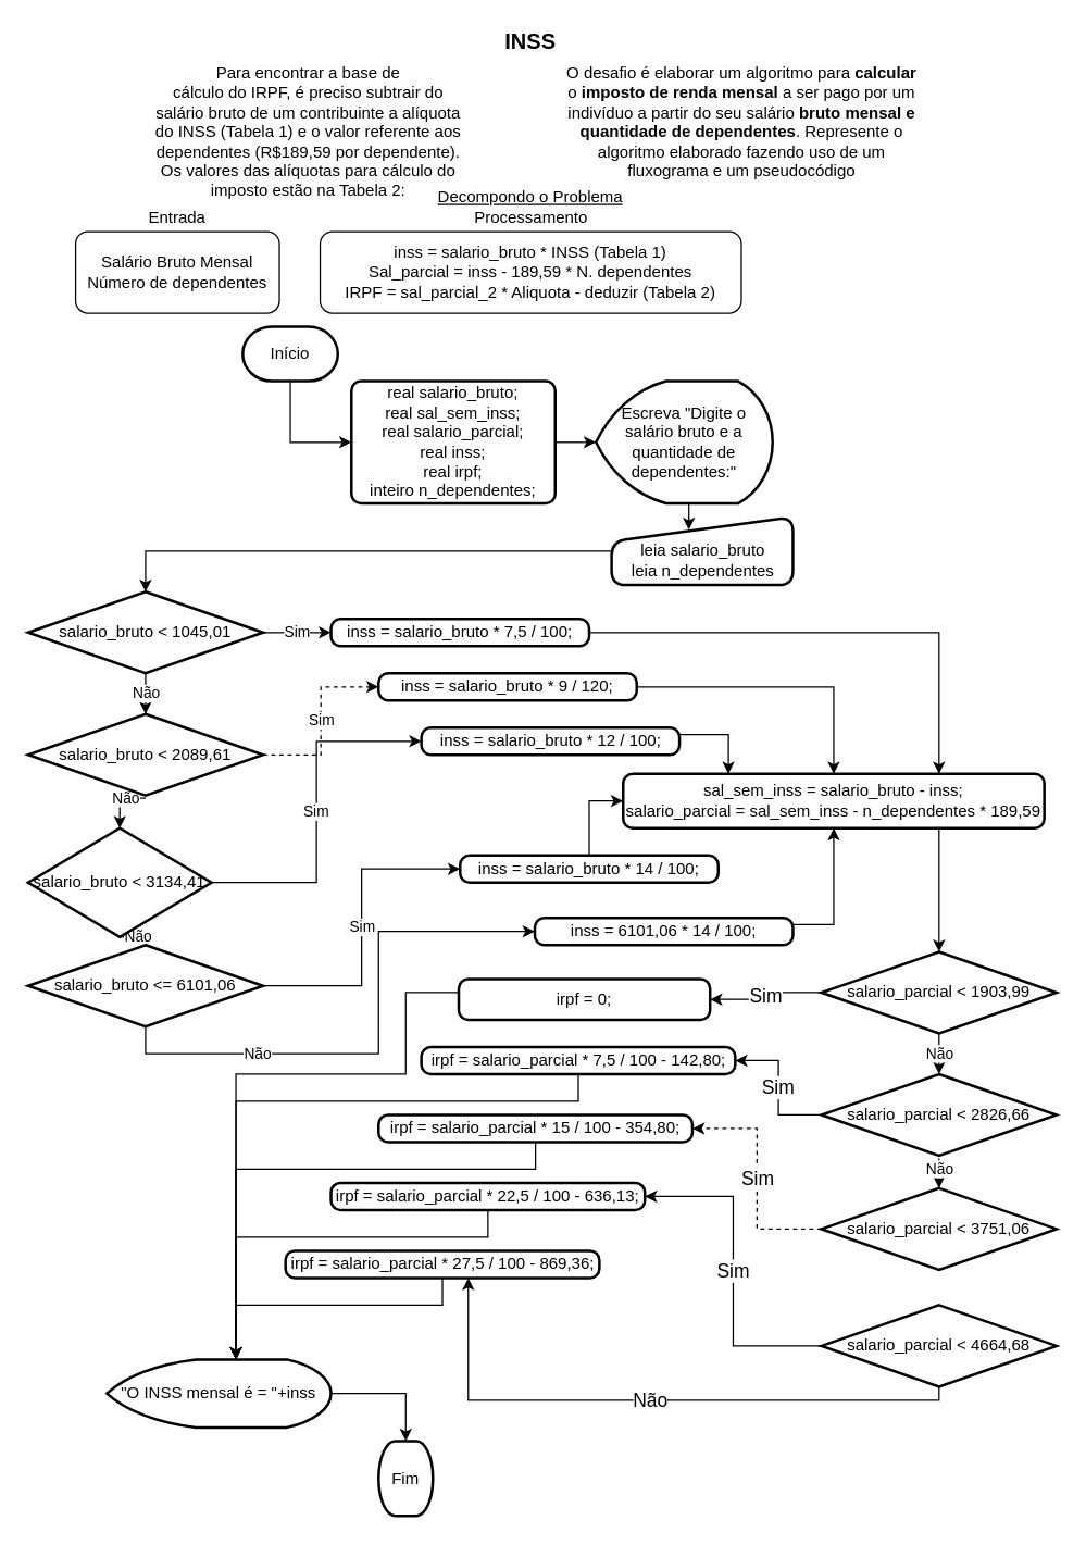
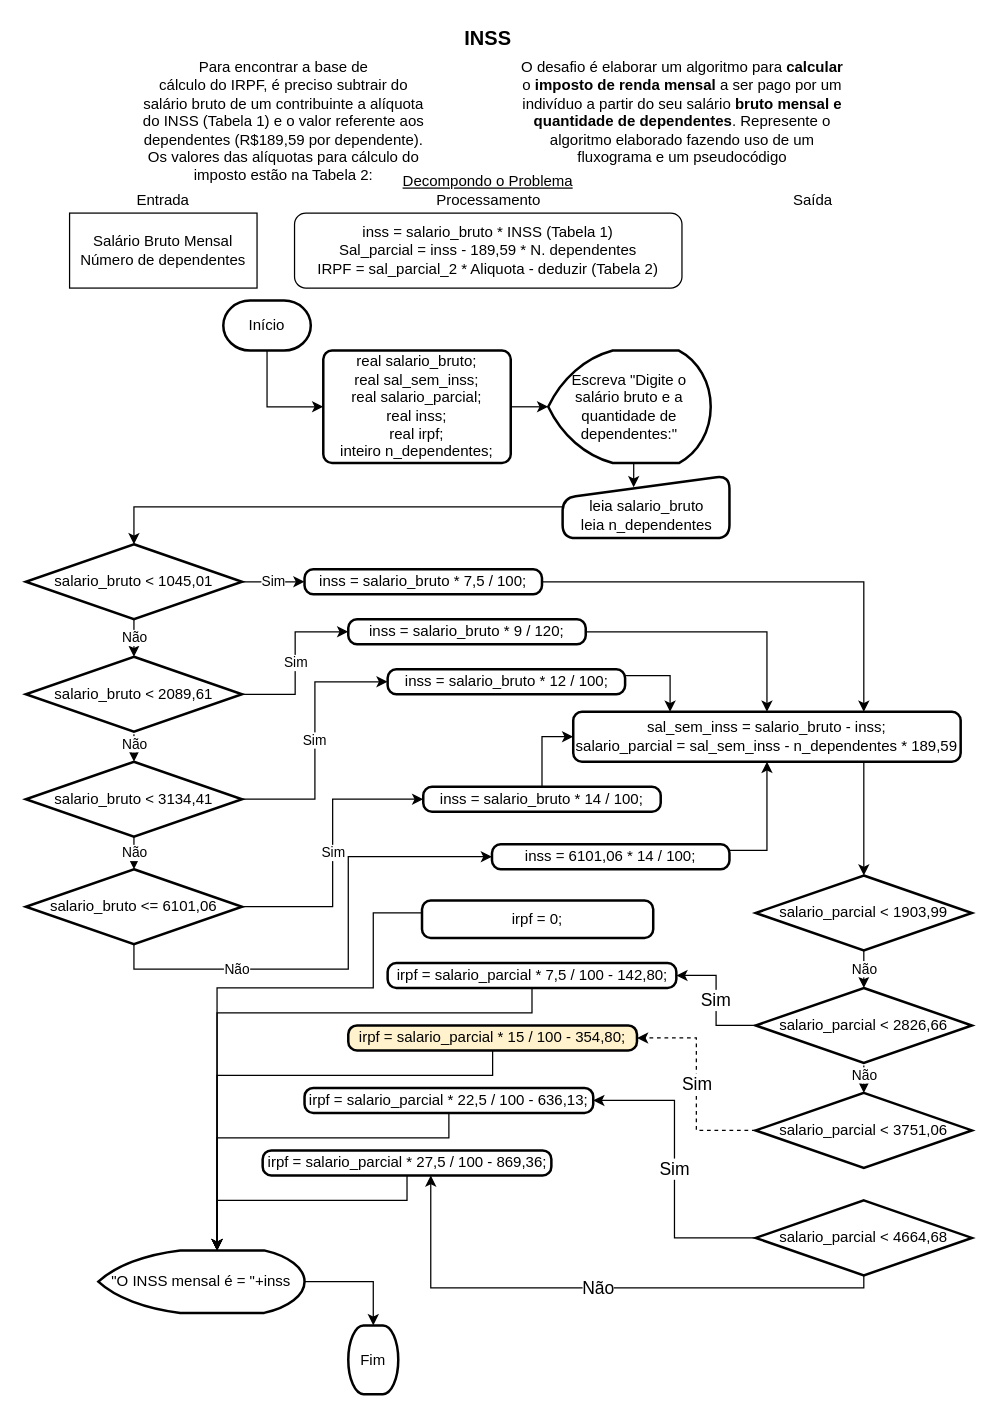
  <mxCell id="0" />
  <mxCell id="1" parent="0" />
  <mxCell id="2" value="Para encontrar a base de&lt;br&gt;cálculo do IRPF, é preciso subtrair do&lt;br&gt;salário bruto de um contribuinte a&amp;nbsp;alíquota&lt;br&gt;do INSS (Tabela 1) e o valor referente aos&lt;br&gt;dependentes (R$189,59 por&amp;nbsp;dependente).&lt;br&gt;Os valores das alíquotas para cálculo do&lt;br&gt;imposto estão na Tabela 2:" style="text;html=1;align=center;" vertex="1" parent="1"><mxGeometry x="110" y="40" width="232.5" height="110" as="geometry" /></mxCell>
- <mxCell id="3" value="Salário Bruto Mensal&lt;br&gt;Número de dependentes" style="rounded=1;whiteSpace=wrap;html=1;" vertex="1" parent="1"><mxGeometry x="55" y="170" width="150" height="60" as="geometry" /></mxCell>
+ <mxCell id="3" value="Salário Bruto Mensal&lt;br&gt;Número de dependentes" style="whiteSpace=wrap;html=1;rounded=0;" vertex="1" parent="1"><mxGeometry x="55" y="170" width="150" height="60" as="geometry" /></mxCell>
  <mxCell id="4" value="Decompondo o Problema" style="text;html=1;strokeColor=none;fillColor=none;align=center;verticalAlign=middle;whiteSpace=wrap;rounded=0;fontStyle=4" vertex="1" parent="1"><mxGeometry x="315" y="130" width="150" height="30" as="geometry" /></mxCell>
  <mxCell id="5" value="O desafio é elaborar um algoritmo para &lt;b&gt;calcular&lt;/b&gt;&lt;br&gt;o &lt;b&gt;imposto de renda&amp;nbsp;mensal&lt;/b&gt; a ser pago por um&lt;br&gt;indivíduo a partir do seu salário &lt;b&gt;bruto mensal e&lt;br&gt;quantidade de dependentes&lt;/b&gt;. Represente o&lt;br&gt;algoritmo elaborado fazendo uso de um&lt;br&gt;fluxograma e um pseudocódigo" style="text;html=1;align=center;" vertex="1" parent="1"><mxGeometry x="410" y="40" width="270" height="100" as="geometry" /></mxCell>
  <mxCell id="6" value="Entrada" style="text;html=1;strokeColor=none;fillColor=none;align=center;verticalAlign=middle;whiteSpace=wrap;rounded=0;" vertex="1" parent="1"><mxGeometry x="100" y="150" width="60" height="20" as="geometry" /></mxCell>
  <mxCell id="7" value="inss = salario_bruto * INSS (Tabela 1)&lt;br&gt;Sal_parcial = inss - 189,59 * N. dependentes&lt;br&gt;IRPF = sal_parcial_2 * Aliquota - deduzir (Tabela 2)" style="rounded=1;whiteSpace=wrap;html=1;" vertex="1" parent="1"><mxGeometry x="235" y="170" width="310" height="60" as="geometry" /></mxCell>
  <mxCell id="8" value="Processamento" style="text;html=1;strokeColor=none;fillColor=none;align=center;verticalAlign=middle;whiteSpace=wrap;rounded=0;" vertex="1" parent="1"><mxGeometry x="342.5" y="150" width="95" height="20" as="geometry" /></mxCell>
+ <mxCell id="9" value="Saída" style="text;html=1;strokeColor=none;fillColor=none;align=center;verticalAlign=middle;whiteSpace=wrap;rounded=0;" vertex="1" parent="1"><mxGeometry x="620" y="150" width="60" height="20" as="geometry" /></mxCell>
  <mxCell id="10" value="INSS" style="text;html=1;strokeColor=none;fillColor=none;align=center;verticalAlign=middle;whiteSpace=wrap;rounded=0;fontStyle=1;fontSize=16;" vertex="1" parent="1"><mxGeometry x="370" y="20" width="40" height="20" as="geometry" /></mxCell>
  <mxCell id="11" style="edgeStyle=orthogonalEdgeStyle;rounded=0;orthogonalLoop=1;jettySize=auto;html=1;exitX=0.5;exitY=1;exitDx=0;exitDy=0;exitPerimeter=0;entryX=0;entryY=0.5;entryDx=0;entryDy=0;" edge="1" parent="1" source="12" target="14"><mxGeometry relative="1" as="geometry" /></mxCell>
  <mxCell id="12" value="Início" style="strokeWidth=2;html=1;shape=mxgraph.flowchart.terminator;whiteSpace=wrap;align=center;" vertex="1" parent="1"><mxGeometry x="178" y="240" width="70" height="40" as="geometry" /></mxCell>
  <mxCell id="13" style="edgeStyle=orthogonalEdgeStyle;rounded=0;orthogonalLoop=1;jettySize=auto;html=1;exitX=1;exitY=0.5;exitDx=0;exitDy=0;entryX=0;entryY=0.5;entryDx=0;entryDy=0;entryPerimeter=0;" edge="1" parent="1" source="14" target="18"><mxGeometry relative="1" as="geometry" /></mxCell>
  <mxCell id="14" value="real salario_bruto;&lt;br&gt;real sal_sem_inss;&lt;br&gt;real salario_parcial;&lt;br&gt;real inss;&lt;br&gt;real irpf;&lt;br&gt;inteiro n_dependentes;" style="rounded=1;whiteSpace=wrap;html=1;absoluteArcSize=1;arcSize=14;strokeWidth=2;align=center;" vertex="1" parent="1"><mxGeometry x="258" y="280" width="150" height="90" as="geometry" /></mxCell>
  <mxCell id="15" style="edgeStyle=orthogonalEdgeStyle;rounded=0;orthogonalLoop=1;jettySize=auto;html=1;exitX=0;exitY=0.5;exitDx=0;exitDy=0;entryX=0.5;entryY=0;entryDx=0;entryDy=0;entryPerimeter=0;fontSize=14;" edge="1" parent="1" source="16" target="21"><mxGeometry relative="1" as="geometry"><mxPoint x="443" y="410" as="sourcePoint" /></mxGeometry></mxCell>
  <mxCell id="16" value="&lt;br&gt;leia salario_bruto&lt;br&gt;leia n_dependentes" style="html=1;strokeWidth=2;shape=manualInput;whiteSpace=wrap;rounded=1;size=18;arcSize=21;align=center;" vertex="1" parent="1"><mxGeometry x="449.5" y="380" width="133.5" height="50" as="geometry" /></mxCell>
  <mxCell id="17" style="edgeStyle=orthogonalEdgeStyle;rounded=0;orthogonalLoop=1;jettySize=auto;html=1;exitX=0.5;exitY=1;exitDx=0;exitDy=0;exitPerimeter=0;entryX=0.426;entryY=0.188;entryDx=0;entryDy=0;entryPerimeter=0;" edge="1" parent="1" target="16"><mxGeometry relative="1" as="geometry"><mxPoint x="503" y="360" as="sourcePoint" /></mxGeometry></mxCell>
  <mxCell id="18" value="Escreva &quot;Digite o salário bruto e a quantidade de dependentes:&quot;" style="strokeWidth=2;html=1;shape=mxgraph.flowchart.display;whiteSpace=wrap;align=center;" vertex="1" parent="1"><mxGeometry x="438" y="280" width="130" height="90" as="geometry" /></mxCell>
  <mxCell id="19" value="Sim" style="edgeStyle=orthogonalEdgeStyle;rounded=0;orthogonalLoop=1;jettySize=auto;html=1;exitX=1;exitY=0.5;exitDx=0;exitDy=0;exitPerimeter=0;entryX=0;entryY=0.5;entryDx=0;entryDy=0;" edge="1" parent="1" source="21" target="23"><mxGeometry relative="1" as="geometry" /></mxCell>
  <mxCell id="20" value="Não" style="edgeStyle=orthogonalEdgeStyle;rounded=0;orthogonalLoop=1;jettySize=auto;html=1;exitX=0.5;exitY=1;exitDx=0;exitDy=0;exitPerimeter=0;entryX=0.5;entryY=0;entryDx=0;entryDy=0;entryPerimeter=0;" edge="1" parent="1" source="21"><mxGeometry relative="1" as="geometry"><mxPoint x="106.5" y="525" as="targetPoint" /></mxGeometry></mxCell>
  <mxCell id="21" value="salario_bruto &amp;lt; 1045,01" style="strokeWidth=2;html=1;shape=mxgraph.flowchart.decision;whiteSpace=wrap;align=center;" vertex="1" parent="1"><mxGeometry x="20" y="435" width="173" height="60" as="geometry" /></mxCell>
  <mxCell id="22" style="edgeStyle=orthogonalEdgeStyle;rounded=0;orthogonalLoop=1;jettySize=auto;html=1;exitX=1;exitY=0.5;exitDx=0;exitDy=0;entryX=0.75;entryY=0;entryDx=0;entryDy=0;fontSize=14;" edge="1" parent="1" source="23" target="42"><mxGeometry relative="1" as="geometry" /></mxCell>
  <mxCell id="23" value="inss = salario_bruto * 7,5 / 100;" style="rounded=1;whiteSpace=wrap;html=1;absoluteArcSize=1;arcSize=14;strokeWidth=2;align=center;" vertex="1" parent="1"><mxGeometry x="243" y="455" width="190" height="20" as="geometry" /></mxCell>
- <mxCell id="24" value="Sim" style="edgeStyle=orthogonalEdgeStyle;rounded=0;orthogonalLoop=1;jettySize=auto;html=1;exitX=1;exitY=0.5;exitDx=0;exitDy=0;exitPerimeter=0;entryX=0;entryY=0.5;entryDx=0;entryDy=0;dashed=1;" edge="1" parent="1" source="26" target="28"><mxGeometry relative="1" as="geometry" /></mxCell>
+ <mxCell id="24" value="Sim" style="edgeStyle=orthogonalEdgeStyle;rounded=0;orthogonalLoop=1;jettySize=auto;html=1;exitX=1;exitY=0.5;exitDx=0;exitDy=0;exitPerimeter=0;entryX=0;entryY=0.5;entryDx=0;entryDy=0;" edge="1" parent="1" source="26" target="28"><mxGeometry relative="1" as="geometry" /></mxCell>
  <mxCell id="25" value="Não" style="edgeStyle=orthogonalEdgeStyle;rounded=0;orthogonalLoop=1;jettySize=auto;html=1;exitX=0.5;exitY=1;exitDx=0;exitDy=0;exitPerimeter=0;entryX=0.5;entryY=0;entryDx=0;entryDy=0;entryPerimeter=0;" edge="1" parent="1" target="31"><mxGeometry x="-0.273" relative="1" as="geometry"><mxPoint x="106.5" y="587" as="sourcePoint" /><mxPoint as="offset" /></mxGeometry></mxCell>
  <mxCell id="26" value="salario_bruto &amp;lt; 2089,61" style="strokeWidth=2;html=1;shape=mxgraph.flowchart.decision;whiteSpace=wrap;align=center;" vertex="1" parent="1"><mxGeometry x="20" y="525" width="173" height="60" as="geometry" /></mxCell>
  <mxCell id="27" style="edgeStyle=orthogonalEdgeStyle;rounded=0;orthogonalLoop=1;jettySize=auto;html=1;exitX=1;exitY=0.5;exitDx=0;exitDy=0;fontSize=14;" edge="1" parent="1" source="28" target="42"><mxGeometry relative="1" as="geometry" /></mxCell>
  <mxCell id="28" value="inss = salario_bruto * 9 / 120;" style="rounded=1;whiteSpace=wrap;html=1;absoluteArcSize=1;arcSize=14;strokeWidth=2;align=center;" vertex="1" parent="1"><mxGeometry x="278" y="495" width="190" height="20" as="geometry" /></mxCell>
  <mxCell id="29" value="Sim" style="edgeStyle=orthogonalEdgeStyle;rounded=0;orthogonalLoop=1;jettySize=auto;html=1;exitX=1;exitY=0.5;exitDx=0;exitDy=0;exitPerimeter=0;entryX=0;entryY=0.5;entryDx=0;entryDy=0;" edge="1" source="31" target="33" parent="1"><mxGeometry relative="1" as="geometry" /></mxCell>
  <mxCell id="30" value="Não" style="edgeStyle=orthogonalEdgeStyle;rounded=0;orthogonalLoop=1;jettySize=auto;html=1;exitX=0.5;exitY=1;exitDx=0;exitDy=0;exitPerimeter=0;entryX=0.5;entryY=0;entryDx=0;entryDy=0;entryPerimeter=0;" edge="1" parent="1" source="31" target="36"><mxGeometry relative="1" as="geometry" /></mxCell>
- <mxCell id="31" value="salario_bruto &amp;lt; 3134,41" style="strokeWidth=2;html=1;shape=mxgraph.flowchart.decision;whiteSpace=wrap;align=center;" vertex="1" parent="1"><mxGeometry x="20" y="609" width="135" height="80" as="geometry" /></mxCell>
+ <mxCell id="31" value="salario_bruto &amp;lt; 3134,41" style="strokeWidth=2;html=1;shape=mxgraph.flowchart.decision;whiteSpace=wrap;align=center;" vertex="1" parent="1"><mxGeometry x="20" y="609" width="173" height="60" as="geometry" /></mxCell>
  <mxCell id="32" style="edgeStyle=orthogonalEdgeStyle;rounded=0;orthogonalLoop=1;jettySize=auto;html=1;exitX=1;exitY=0.25;exitDx=0;exitDy=0;entryX=0.25;entryY=0;entryDx=0;entryDy=0;fontSize=14;" edge="1" parent="1" source="33" target="42"><mxGeometry relative="1" as="geometry" /></mxCell>
  <mxCell id="33" value="inss = salario_bruto * 12 / 100;" style="rounded=1;whiteSpace=wrap;html=1;absoluteArcSize=1;arcSize=14;strokeWidth=2;align=center;" vertex="1" parent="1"><mxGeometry x="309.5" y="535" width="190" height="20" as="geometry" /></mxCell>
  <mxCell id="34" value="Sim" style="edgeStyle=orthogonalEdgeStyle;rounded=0;orthogonalLoop=1;jettySize=auto;html=1;exitX=1;exitY=0.5;exitDx=0;exitDy=0;exitPerimeter=0;entryX=0;entryY=0.5;entryDx=0;entryDy=0;" edge="1" source="36" target="38" parent="1"><mxGeometry relative="1" as="geometry" /></mxCell>
  <mxCell id="35" value="Não" style="edgeStyle=orthogonalEdgeStyle;rounded=0;orthogonalLoop=1;jettySize=auto;html=1;exitX=0.5;exitY=1;exitDx=0;exitDy=0;exitPerimeter=0;entryX=0;entryY=0.5;entryDx=0;entryDy=0;" edge="1" parent="1" source="36" target="40"><mxGeometry x="-0.488" relative="1" as="geometry"><Array as="points"><mxPoint x="107" y="775" /><mxPoint x="278" y="775" /><mxPoint x="278" y="685" /></Array><mxPoint as="offset" /></mxGeometry></mxCell>
  <mxCell id="36" value="salario_bruto &amp;lt;= 6101,06" style="strokeWidth=2;html=1;shape=mxgraph.flowchart.decision;whiteSpace=wrap;align=center;" vertex="1" parent="1"><mxGeometry x="20" y="695" width="173" height="60" as="geometry" /></mxCell>
  <mxCell id="37" style="edgeStyle=orthogonalEdgeStyle;rounded=0;orthogonalLoop=1;jettySize=auto;html=1;exitX=0.5;exitY=0;exitDx=0;exitDy=0;entryX=0;entryY=0.5;entryDx=0;entryDy=0;fontSize=14;" edge="1" parent="1" source="38" target="42"><mxGeometry relative="1" as="geometry" /></mxCell>
  <mxCell id="38" value="inss = salario_bruto * 14 / 100;" style="rounded=1;whiteSpace=wrap;html=1;absoluteArcSize=1;arcSize=14;strokeWidth=2;align=center;" vertex="1" parent="1"><mxGeometry x="338" y="629" width="190" height="20" as="geometry" /></mxCell>
  <mxCell id="39" style="edgeStyle=orthogonalEdgeStyle;rounded=0;orthogonalLoop=1;jettySize=auto;html=1;exitX=1;exitY=0.25;exitDx=0;exitDy=0;entryX=0.5;entryY=1;entryDx=0;entryDy=0;fontSize=14;" edge="1" parent="1" source="40" target="42"><mxGeometry relative="1" as="geometry" /></mxCell>
  <mxCell id="40" value="inss = 6101,06 * 14 / 100;" style="rounded=1;whiteSpace=wrap;html=1;absoluteArcSize=1;arcSize=14;strokeWidth=2;align=center;" vertex="1" parent="1"><mxGeometry x="393" y="675" width="190" height="20" as="geometry" /></mxCell>
  <mxCell id="41" style="edgeStyle=orthogonalEdgeStyle;rounded=0;orthogonalLoop=1;jettySize=auto;html=1;exitX=0.75;exitY=1;exitDx=0;exitDy=0;entryX=0.5;entryY=0;entryDx=0;entryDy=0;entryPerimeter=0;fontSize=14;" edge="1" parent="1" source="42" target="45"><mxGeometry relative="1" as="geometry" /></mxCell>
  <mxCell id="42" value="sal_sem_inss = salario_bruto - inss;&lt;br&gt;salario_parcial = sal_sem_inss - n_dependentes * 189,59" style="rounded=1;whiteSpace=wrap;html=1;absoluteArcSize=1;arcSize=14;strokeWidth=2;align=center;" vertex="1" parent="1"><mxGeometry x="458" y="569" width="310" height="40" as="geometry" /></mxCell>
  <mxCell id="43" value="Não" style="edgeStyle=orthogonalEdgeStyle;rounded=0;orthogonalLoop=1;jettySize=auto;html=1;exitX=0.5;exitY=1;exitDx=0;exitDy=0;exitPerimeter=0;entryX=0.5;entryY=0;entryDx=0;entryDy=0;entryPerimeter=0;" edge="1" source="45" parent="1"><mxGeometry relative="1" as="geometry"><mxPoint x="690.5" y="790" as="targetPoint" /></mxGeometry></mxCell>
- <mxCell id="44" value="Sim" style="edgeStyle=orthogonalEdgeStyle;rounded=0;orthogonalLoop=1;jettySize=auto;html=1;exitX=0;exitY=0.5;exitDx=0;exitDy=0;exitPerimeter=0;entryX=1;entryY=0.5;entryDx=0;entryDy=0;fontSize=14;" edge="1" parent="1" source="45" target="55"><mxGeometry relative="1" as="geometry" /></mxCell>
  <mxCell id="45" value="salario_parcial &amp;lt; 1903,99" style="strokeWidth=2;html=1;shape=mxgraph.flowchart.decision;whiteSpace=wrap;align=center;" vertex="1" parent="1"><mxGeometry x="604" y="700" width="173" height="60" as="geometry" /></mxCell>
  <mxCell id="46" value="Não" style="edgeStyle=orthogonalEdgeStyle;rounded=0;orthogonalLoop=1;jettySize=auto;html=1;exitX=0.5;exitY=1;exitDx=0;exitDy=0;exitPerimeter=0;entryX=0.5;entryY=0;entryDx=0;entryDy=0;entryPerimeter=0;" edge="1" target="50" parent="1"><mxGeometry x="-0.273" relative="1" as="geometry"><mxPoint x="690.5" y="852" as="sourcePoint" /><mxPoint as="offset" /></mxGeometry></mxCell>
  <mxCell id="47" value="Sim" style="edgeStyle=orthogonalEdgeStyle;rounded=0;orthogonalLoop=1;jettySize=auto;html=1;exitX=0;exitY=0.5;exitDx=0;exitDy=0;exitPerimeter=0;entryX=1;entryY=0.5;entryDx=0;entryDy=0;fontSize=14;" edge="1" parent="1" source="48" target="57"><mxGeometry relative="1" as="geometry" /></mxCell>
  <mxCell id="48" value="salario_parcial &amp;lt; 2826,66" style="strokeWidth=2;html=1;shape=mxgraph.flowchart.decision;whiteSpace=wrap;align=center;" vertex="1" parent="1"><mxGeometry x="604" y="790" width="173" height="60" as="geometry" /></mxCell>
  <mxCell id="49" value="Sim" style="edgeStyle=orthogonalEdgeStyle;rounded=0;orthogonalLoop=1;jettySize=auto;html=1;exitX=0;exitY=0.5;exitDx=0;exitDy=0;exitPerimeter=0;entryX=1;entryY=0.5;entryDx=0;entryDy=0;fontSize=14;dashed=1;" edge="1" parent="1" source="50" target="59"><mxGeometry relative="1" as="geometry" /></mxCell>
  <mxCell id="50" value="salario_parcial &amp;lt; 3751,06" style="strokeWidth=2;html=1;shape=mxgraph.flowchart.decision;whiteSpace=wrap;align=center;" vertex="1" parent="1"><mxGeometry x="604" y="874" width="173" height="60" as="geometry" /></mxCell>
  <mxCell id="51" value="Sim" style="edgeStyle=orthogonalEdgeStyle;rounded=0;orthogonalLoop=1;jettySize=auto;html=1;exitX=0;exitY=0.5;exitDx=0;exitDy=0;exitPerimeter=0;entryX=1;entryY=0.5;entryDx=0;entryDy=0;fontSize=14;" edge="1" parent="1" source="53" target="61"><mxGeometry relative="1" as="geometry" /></mxCell>
  <mxCell id="52" value="Não" style="edgeStyle=orthogonalEdgeStyle;rounded=0;orthogonalLoop=1;jettySize=auto;html=1;exitX=0.5;exitY=1;exitDx=0;exitDy=0;exitPerimeter=0;fontSize=14;" edge="1" parent="1" source="53" target="63"><mxGeometry relative="1" as="geometry"><Array as="points"><mxPoint x="691" y="1030" /><mxPoint x="344" y="1030" /></Array></mxGeometry></mxCell>
  <mxCell id="53" value="salario_parcial &amp;lt; 4664,68" style="strokeWidth=2;html=1;shape=mxgraph.flowchart.decision;whiteSpace=wrap;align=center;" vertex="1" parent="1"><mxGeometry x="604" y="960" width="173" height="60" as="geometry" /></mxCell>
  <mxCell id="54" style="edgeStyle=orthogonalEdgeStyle;rounded=0;orthogonalLoop=1;jettySize=auto;html=1;exitX=0;exitY=0.5;exitDx=0;exitDy=0;entryX=0.5;entryY=0;entryDx=0;entryDy=0;entryPerimeter=0;fontSize=14;" edge="1" parent="1" source="55"><mxGeometry relative="1" as="geometry"><mxPoint x="173" y="1000" as="targetPoint" /><Array as="points"><mxPoint x="298" y="730" /><mxPoint x="298" y="790" /><mxPoint x="173" y="790" /></Array></mxGeometry></mxCell>
  <mxCell id="55" value="irpf = 0;" style="rounded=1;whiteSpace=wrap;html=1;absoluteArcSize=1;arcSize=14;strokeWidth=2;align=center;" vertex="1" parent="1"><mxGeometry x="337" y="720" width="185" height="30" as="geometry" /></mxCell>
  <mxCell id="56" style="edgeStyle=orthogonalEdgeStyle;rounded=0;orthogonalLoop=1;jettySize=auto;html=1;exitX=0.5;exitY=1;exitDx=0;exitDy=0;fontSize=14;" edge="1" parent="1" source="57"><mxGeometry relative="1" as="geometry"><mxPoint x="173" y="1000" as="targetPoint" /><Array as="points"><mxPoint x="425" y="810" /><mxPoint x="173" y="810" /></Array></mxGeometry></mxCell>
  <mxCell id="57" value="irpf = salario_parcial * 7,5 / 100 - 142,80;" style="rounded=1;whiteSpace=wrap;html=1;absoluteArcSize=1;arcSize=14;strokeWidth=2;align=center;" vertex="1" parent="1"><mxGeometry x="309.5" y="770" width="231" height="20" as="geometry" /></mxCell>
  <mxCell id="58" style="edgeStyle=orthogonalEdgeStyle;rounded=0;orthogonalLoop=1;jettySize=auto;html=1;exitX=0.5;exitY=1;exitDx=0;exitDy=0;fontSize=14;" edge="1" parent="1" source="59"><mxGeometry relative="1" as="geometry"><mxPoint x="173" y="1000" as="targetPoint" /><Array as="points"><mxPoint x="394" y="860" /><mxPoint x="173" y="860" /></Array></mxGeometry></mxCell>
- <mxCell id="59" value="irpf = salario_parcial * 15 / 100 - 354,80;" style="rounded=1;whiteSpace=wrap;html=1;absoluteArcSize=1;arcSize=14;strokeWidth=2;align=center;" vertex="1" parent="1"><mxGeometry x="278" y="820" width="231" height="20" as="geometry" /></mxCell>
+ <mxCell id="59" value="irpf = salario_parcial * 15 / 100 - 354,80;" style="rounded=1;whiteSpace=wrap;html=1;absoluteArcSize=1;arcSize=14;strokeWidth=2;align=center;fillColor=#fff2cc;" vertex="1" parent="1"><mxGeometry x="278" y="820" width="231" height="20" as="geometry" /></mxCell>
  <mxCell id="60" style="edgeStyle=orthogonalEdgeStyle;rounded=0;orthogonalLoop=1;jettySize=auto;html=1;exitX=0.5;exitY=1;exitDx=0;exitDy=0;entryX=0.5;entryY=0;entryDx=0;entryDy=0;entryPerimeter=0;fontSize=14;" edge="1" parent="1" source="61"><mxGeometry relative="1" as="geometry"><mxPoint x="173" y="1000" as="targetPoint" /><Array as="points"><mxPoint x="359" y="910" /><mxPoint x="173" y="910" /></Array></mxGeometry></mxCell>
  <mxCell id="61" value="irpf = salario_parcial * 22,5 / 100 - 636,13;" style="rounded=1;whiteSpace=wrap;html=1;absoluteArcSize=1;arcSize=14;strokeWidth=2;align=center;" vertex="1" parent="1"><mxGeometry x="243" y="870" width="231" height="20" as="geometry" /></mxCell>
  <mxCell id="62" style="edgeStyle=orthogonalEdgeStyle;rounded=0;orthogonalLoop=1;jettySize=auto;html=1;exitX=0.5;exitY=1;exitDx=0;exitDy=0;fontSize=14;" edge="1" parent="1" source="63"><mxGeometry relative="1" as="geometry"><mxPoint x="173" y="1000" as="targetPoint" /><Array as="points"><mxPoint x="325" y="960" /><mxPoint x="173" y="960" /></Array></mxGeometry></mxCell>
  <mxCell id="63" value="irpf = salario_parcial * 27,5 / 100 - 869,36;" style="rounded=1;whiteSpace=wrap;html=1;absoluteArcSize=1;arcSize=14;strokeWidth=2;align=center;" vertex="1" parent="1"><mxGeometry x="209.5" y="920" width="231" height="20" as="geometry" /></mxCell>
  <mxCell id="64" style="edgeStyle=orthogonalEdgeStyle;rounded=0;orthogonalLoop=1;jettySize=auto;html=1;exitX=1;exitY=0.5;exitDx=0;exitDy=0;exitPerimeter=0;entryX=0.5;entryY=0;entryDx=0;entryDy=0;entryPerimeter=0;fontSize=14;" edge="1" parent="1" source="65" target="66"><mxGeometry relative="1" as="geometry" /></mxCell>
  <mxCell id="65" value="&quot;O INSS mensal é = &quot;+inss" style="strokeWidth=2;html=1;shape=mxgraph.flowchart.display;whiteSpace=wrap;align=center;" vertex="1" parent="1"><mxGeometry x="78" y="1000" width="165" height="50" as="geometry" /></mxCell>
  <mxCell id="66" value="Fim" style="strokeWidth=2;html=1;shape=mxgraph.flowchart.terminator;whiteSpace=wrap;align=center;" vertex="1" parent="1"><mxGeometry x="278" y="1060" width="40" height="55" as="geometry" /></mxCell>
